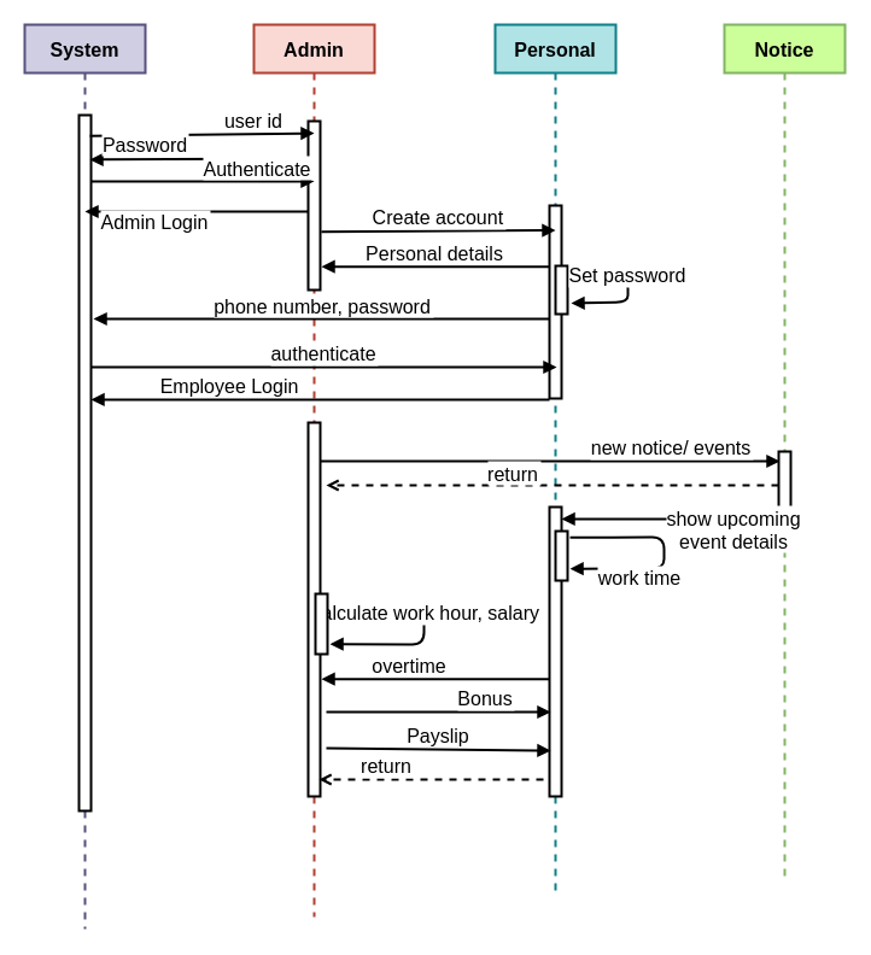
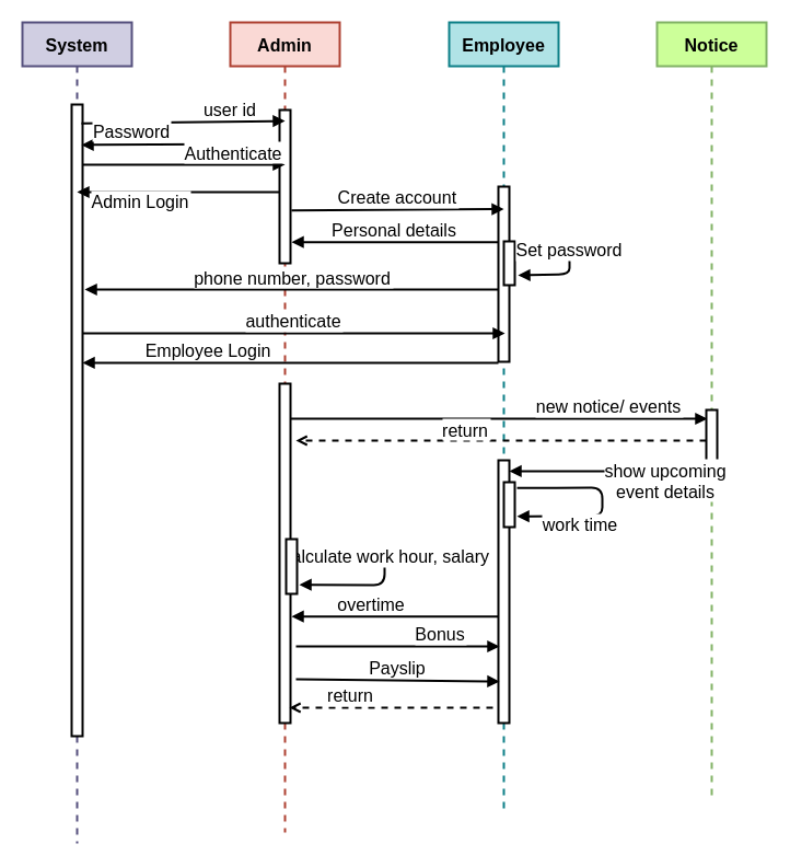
  <mxCell id="0" />
  <mxCell id="1" parent="0" />
  <mxCell id="2" value="System" style="shape=umlLifeline;perimeter=lifelinePerimeter;container=1;collapsible=0;recursiveResize=0;rounded=0;shadow=0;strokeWidth=2;fontStyle=1;fillColor=#d0cee2;strokeColor=#56517e;fontSize=16;" parent="1" vertex="1"><mxGeometry x="20" y="20" width="100" height="750" as="geometry" /></mxCell>
  <mxCell id="3" value="" style="points=[];perimeter=orthogonalPerimeter;rounded=0;shadow=0;strokeWidth=2;fontSize=16;" parent="2" vertex="1"><mxGeometry x="45" y="75" width="10" height="577" as="geometry" /></mxCell>
  <mxCell id="4" value="Admin" style="shape=umlLifeline;perimeter=lifelinePerimeter;container=1;collapsible=0;recursiveResize=0;rounded=0;shadow=0;strokeWidth=2;fontStyle=1;fillColor=#fad9d5;strokeColor=#ae4132;fontSize=16;" parent="1" vertex="1"><mxGeometry x="210" y="20" width="100" height="740" as="geometry" /></mxCell>
  <mxCell id="5" value="" style="points=[];perimeter=orthogonalPerimeter;rounded=0;shadow=0;strokeWidth=2;fontSize=16;" parent="4" vertex="1"><mxGeometry x="45" y="80" width="10" height="140" as="geometry" /></mxCell>
  <mxCell id="6" value="new notice/ events" style="verticalAlign=bottom;endArrow=block;shadow=0;strokeWidth=2;entryX=0.1;entryY=0.42;entryDx=0;entryDy=0;entryPerimeter=0;fontSize=16;" parent="4" source="8" edge="1"><mxGeometry x="0.525" relative="1" as="geometry"><mxPoint x="80" y="362" as="sourcePoint" /><mxPoint x="436" y="362" as="targetPoint" /><Array as="points" /><mxPoint as="offset" /></mxGeometry></mxCell>
  <mxCell id="7" value="Calculate work hour, salary" style="verticalAlign=bottom;endArrow=block;entryX=1.206;entryY=0.833;shadow=0;strokeWidth=2;exitX=1.206;exitY=0.203;exitDx=0;exitDy=0;exitPerimeter=0;entryDx=0;entryDy=0;entryPerimeter=0;fontSize=16;" parent="4" source="9" target="9" edge="1"><mxGeometry relative="1" as="geometry"><mxPoint x="483" y="431" as="sourcePoint" /><mxPoint x="484" y="453" as="targetPoint" /><Array as="points"><mxPoint x="141" y="484" /><mxPoint x="141" y="514" /></Array></mxGeometry></mxCell>
  <mxCell id="8" value="" style="points=[];perimeter=orthogonalPerimeter;rounded=0;shadow=0;strokeWidth=2;fontSize=16;" parent="4" vertex="1"><mxGeometry x="45" y="330" width="10" height="310" as="geometry" /></mxCell>
  <mxCell id="9" value="" style="points=[];perimeter=orthogonalPerimeter;rounded=0;shadow=0;strokeWidth=2;fontSize=16;" parent="4" vertex="1"><mxGeometry x="51" y="472" width="10" height="50" as="geometry" /></mxCell>
  <mxCell id="10" value="user id" style="verticalAlign=bottom;endArrow=block;shadow=0;strokeWidth=2;exitX=0.9;exitY=0.03;exitDx=0;exitDy=0;exitPerimeter=0;fontSize=16;" parent="1" source="3" edge="1"><mxGeometry x="0.462" relative="1" as="geometry"><mxPoint x="80" y="110" as="sourcePoint" /><mxPoint x="260" y="110" as="targetPoint" /><mxPoint as="offset" /></mxGeometry></mxCell>
  <mxCell id="11" value="Admin Login" style="verticalAlign=bottom;endArrow=block;shadow=0;strokeWidth=2;fontSize=16;" parent="1" source="5" edge="1"><mxGeometry x="0.368" y="20" relative="1" as="geometry"><mxPoint x="250" y="170" as="sourcePoint" /><mxPoint x="70" y="175" as="targetPoint" /><mxPoint as="offset" /></mxGeometry></mxCell>
  <mxCell id="12" value="Notice" style="shape=umlLifeline;perimeter=lifelinePerimeter;container=1;collapsible=0;recursiveResize=0;rounded=0;shadow=0;strokeWidth=2;verticalAlign=middle;fontStyle=1;fillColor=#CCFF99;strokeColor=#82b366;fontSize=16;" parent="1" vertex="1"><mxGeometry x="600" y="20" width="100" height="710" as="geometry" /></mxCell>
  <mxCell id="13" value="" style="points=[];perimeter=orthogonalPerimeter;rounded=0;shadow=0;strokeWidth=2;fontSize=16;" parent="12" vertex="1"><mxGeometry x="45" y="354" width="10" height="60" as="geometry" /></mxCell>
- <mxCell id="14" value="Personal" style="shape=umlLifeline;perimeter=lifelinePerimeter;container=1;collapsible=0;recursiveResize=0;rounded=0;shadow=0;strokeWidth=2;fontStyle=1;fillColor=#b0e3e6;strokeColor=#0e8088;fontSize=16;" parent="1" vertex="1"><mxGeometry x="410" y="20" width="100" height="720" as="geometry" /></mxCell>
+ <mxCell id="14" value="Employee" style="shape=umlLifeline;perimeter=lifelinePerimeter;container=1;collapsible=0;recursiveResize=0;rounded=0;shadow=0;strokeWidth=2;fontStyle=1;fillColor=#b0e3e6;strokeColor=#0e8088;fontSize=16;" parent="1" vertex="1"><mxGeometry x="410" y="20" width="100" height="720" as="geometry" /></mxCell>
  <mxCell id="15" value="" style="points=[];perimeter=orthogonalPerimeter;rounded=0;shadow=0;strokeWidth=2;fontSize=16;" parent="14" vertex="1"><mxGeometry x="45" y="150" width="10" height="160" as="geometry" /></mxCell>
  <mxCell id="16" value="" style="points=[];perimeter=orthogonalPerimeter;rounded=0;shadow=0;strokeWidth=2;fontSize=16;" parent="14" vertex="1"><mxGeometry x="50" y="200" width="10" height="40" as="geometry" /></mxCell>
  <mxCell id="17" value="Set password" style="verticalAlign=bottom;endArrow=block;entryX=1.3;entryY=0.775;shadow=0;strokeWidth=2;exitX=1.2;exitY=0.225;exitDx=0;exitDy=0;exitPerimeter=0;entryDx=0;entryDy=0;entryPerimeter=0;fontSize=16;" parent="14" source="16" target="16" edge="1"><mxGeometry relative="1" as="geometry"><mxPoint x="272" y="260" as="sourcePoint" /><mxPoint x="272" y="288" as="targetPoint" /><Array as="points"><mxPoint x="110" y="209" /><mxPoint x="110" y="230" /></Array></mxGeometry></mxCell>
  <mxCell id="18" value="" style="points=[];perimeter=orthogonalPerimeter;rounded=0;shadow=0;strokeWidth=2;fontSize=16;" parent="14" vertex="1"><mxGeometry x="45" y="400" width="10" height="240" as="geometry" /></mxCell>
  <mxCell id="19" value="" style="points=[];perimeter=orthogonalPerimeter;rounded=0;shadow=0;strokeWidth=2;fontSize=16;" parent="14" vertex="1"><mxGeometry x="50" y="420" width="10" height="41" as="geometry" /></mxCell>
  <mxCell id="20" value="work time" style="verticalAlign=bottom;endArrow=block;entryX=1.206;entryY=0.833;shadow=0;strokeWidth=2;exitX=1.206;exitY=0.203;exitDx=0;exitDy=0;exitPerimeter=0;entryDx=0;entryDy=0;entryPerimeter=0;fontSize=16;" parent="14" edge="1"><mxGeometry x="0.363" y="19" relative="1" as="geometry"><mxPoint x="62.06" y="425.323" as="sourcePoint" /><mxPoint x="62.06" y="451.153" as="targetPoint" /><Array as="points"><mxPoint x="140" y="425" /><mxPoint x="140" y="451" /></Array><mxPoint as="offset" /></mxGeometry></mxCell>
  <mxCell id="21" value="Create account" style="verticalAlign=bottom;endArrow=block;shadow=0;strokeWidth=2;exitX=1.086;exitY=0.148;exitDx=0;exitDy=0;exitPerimeter=0;entryX=0.5;entryY=0.158;entryDx=0;entryDy=0;entryPerimeter=0;fontSize=16;" parent="1" edge="1"><mxGeometry relative="1" as="geometry"><mxPoint x="265.86" y="191.76" as="sourcePoint" /><mxPoint x="460" y="190.54" as="targetPoint" /><Array as="points" /></mxGeometry></mxCell>
  <mxCell id="22" value="Personal details" style="verticalAlign=bottom;endArrow=block;shadow=0;strokeWidth=2;entryX=1.1;entryY=0.177;entryDx=0;entryDy=0;entryPerimeter=0;fontSize=16;" parent="1" edge="1"><mxGeometry relative="1" as="geometry"><mxPoint x="455" y="220.74" as="sourcePoint" /><mxPoint x="266" y="220.74" as="targetPoint" /></mxGeometry></mxCell>
  <mxCell id="23" value="return" style="verticalAlign=bottom;endArrow=open;shadow=0;strokeWidth=2;dashed=1;endFill=0;exitX=0;exitY=0.573;exitDx=0;exitDy=0;exitPerimeter=0;fontSize=16;" parent="1" edge="1"><mxGeometry x="0.171" y="2" relative="1" as="geometry"><mxPoint x="645" y="401.95" as="sourcePoint" /><mxPoint x="270" y="402" as="targetPoint" /><mxPoint as="offset" /></mxGeometry></mxCell>
  <mxCell id="24" value="Password" style="verticalAlign=bottom;endArrow=block;entryX=0.9;entryY=0.064;shadow=0;strokeWidth=2;entryDx=0;entryDy=0;entryPerimeter=0;fontSize=16;" parent="1" target="3" edge="1"><mxGeometry x="0.486" y="-1" relative="1" as="geometry"><mxPoint x="253" y="131" as="sourcePoint" /><mxPoint x="74" y="144.32" as="targetPoint" /><Array as="points" /><mxPoint as="offset" /></mxGeometry></mxCell>
  <mxCell id="25" value="Authenticate" style="verticalAlign=bottom;endArrow=block;shadow=0;strokeWidth=2;exitX=1;exitY=0.037;exitDx=0;exitDy=0;exitPerimeter=0;entryX=0.5;entryY=0.357;entryDx=0;entryDy=0;entryPerimeter=0;fontSize=16;" parent="1" target="5" edge="1"><mxGeometry x="0.505" y="-1" relative="1" as="geometry"><mxPoint x="75" y="149.91" as="sourcePoint" /><mxPoint x="250" y="150" as="targetPoint" /><mxPoint x="-1" as="offset" /></mxGeometry></mxCell>
  <mxCell id="26" value="Employee Login" style="verticalAlign=bottom;endArrow=block;shadow=0;strokeWidth=2;exitX=0;exitY=0.992;exitDx=0;exitDy=0;exitPerimeter=0;fontSize=16;" parent="1" target="3" edge="1"><mxGeometry x="0.393" relative="1" as="geometry"><mxPoint x="455" y="330.96" as="sourcePoint" /><mxPoint x="264" y="332.2" as="targetPoint" /><mxPoint as="offset" /></mxGeometry></mxCell>
  <mxCell id="27" value="authenticate" style="verticalAlign=bottom;endArrow=block;shadow=0;strokeWidth=2;fontSize=16;" parent="1" source="3" edge="1"><mxGeometry relative="1" as="geometry"><mxPoint x="265" y="304.2" as="sourcePoint" /><mxPoint x="461" y="304" as="targetPoint" /><Array as="points" /></mxGeometry></mxCell>
  <mxCell id="28" value="phone number, password" style="verticalAlign=bottom;endArrow=block;shadow=0;strokeWidth=2;exitX=0;exitY=0.992;exitDx=0;exitDy=0;exitPerimeter=0;fontSize=16;" parent="1" edge="1"><mxGeometry x="-0.005" y="1" relative="1" as="geometry"><mxPoint x="455" y="263.96" as="sourcePoint" /><mxPoint x="77" y="264" as="targetPoint" /><mxPoint as="offset" /></mxGeometry></mxCell>
  <mxCell id="29" value="show upcoming &#10;event details" style="verticalAlign=bottom;endArrow=block;shadow=0;strokeWidth=2;endFill=1;exitX=0.5;exitY=0.933;exitDx=0;exitDy=0;exitPerimeter=0;fontSize=16;" parent="1" source="13" target="18" edge="1"><mxGeometry x="-0.542" y="30" relative="1" as="geometry"><mxPoint x="640" y="430" as="sourcePoint" /><mxPoint x="466" y="416" as="targetPoint" /><mxPoint as="offset" /></mxGeometry></mxCell>
  <mxCell id="30" value="Payslip" style="verticalAlign=bottom;endArrow=block;shadow=0;strokeWidth=2;fontSize=16;" parent="1" edge="1"><mxGeometry relative="1" as="geometry"><mxPoint x="270" y="620" as="sourcePoint" /><mxPoint x="456" y="622" as="targetPoint" /><Array as="points" /></mxGeometry></mxCell>
  <mxCell id="31" value="return" style="verticalAlign=bottom;endArrow=open;shadow=0;strokeWidth=2;dashed=1;endFill=0;fontSize=16;" parent="1" edge="1"><mxGeometry x="0.393" relative="1" as="geometry"><mxPoint x="450" y="646" as="sourcePoint" /><mxPoint x="264" y="646" as="targetPoint" /><mxPoint as="offset" /></mxGeometry></mxCell>
  <mxCell id="32" value="overtime" style="verticalAlign=bottom;endArrow=block;shadow=0;strokeWidth=2;entryX=1.1;entryY=0.177;entryDx=0;entryDy=0;entryPerimeter=0;fontSize=16;" parent="1" edge="1"><mxGeometry x="0.217" relative="1" as="geometry"><mxPoint x="455" y="562.74" as="sourcePoint" /><mxPoint x="266" y="562.74" as="targetPoint" /><mxPoint x="-1" as="offset" /></mxGeometry></mxCell>
  <mxCell id="33" value="Bonus" style="verticalAlign=bottom;endArrow=block;shadow=0;strokeWidth=2;fontSize=16;" parent="1" edge="1"><mxGeometry x="0.415" relative="1" as="geometry"><mxPoint x="270" y="590" as="sourcePoint" /><mxPoint x="456" y="590" as="targetPoint" /><Array as="points" /><mxPoint as="offset" /></mxGeometry></mxCell>
